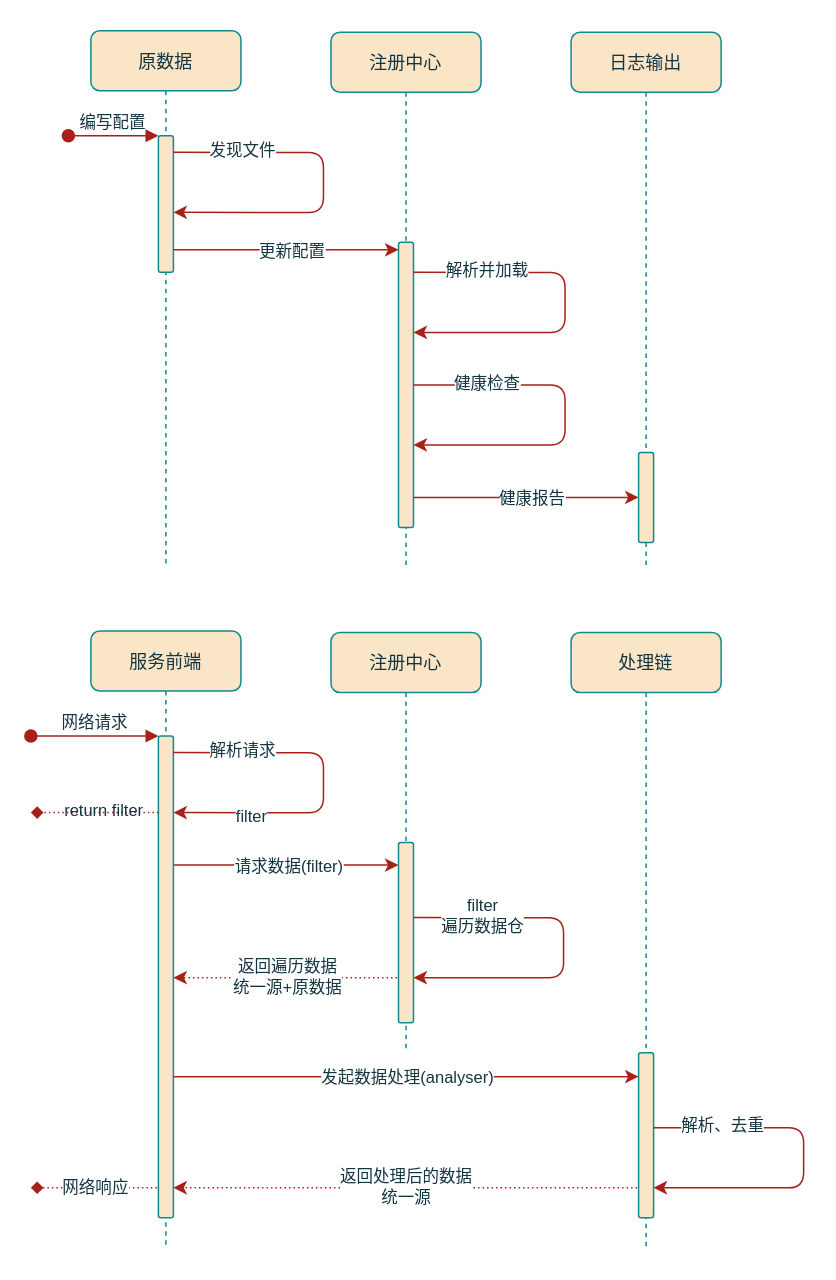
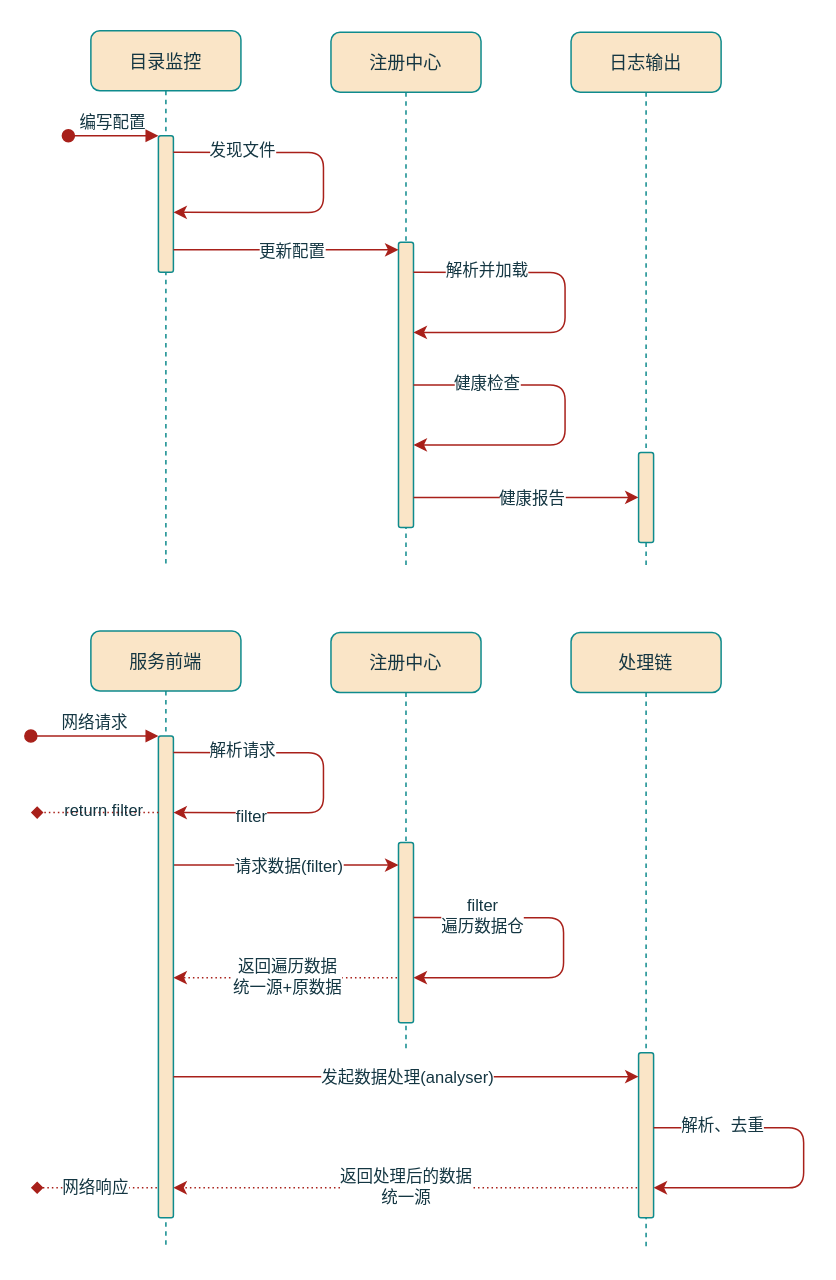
  <mxCell id="0" />
  <mxCell id="1" parent="0" />
- <mxCell id="2" value="原数据" style="shape=umlLifeline;perimeter=lifelinePerimeter;container=0;collapsible=0;recursiveResize=0;rounded=1;shadow=0;strokeWidth=1;fillColor=#FAE5C7;strokeColor=#0F8B8D;fontColor=#143642;" parent="1" vertex="1"><mxGeometry x="60" y="20" width="100" height="355" as="geometry" /></mxCell>
+ <mxCell id="2" value="目录监控" style="shape=umlLifeline;perimeter=lifelinePerimeter;container=0;collapsible=0;recursiveResize=0;rounded=1;shadow=0;strokeWidth=1;fillColor=#FAE5C7;strokeColor=#0F8B8D;fontColor=#143642;" parent="1" vertex="1"><mxGeometry x="60" y="20" width="100" height="355" as="geometry" /></mxCell>
  <mxCell id="3" value="注册中心" style="shape=umlLifeline;perimeter=lifelinePerimeter;container=1;collapsible=0;recursiveResize=0;rounded=1;shadow=0;strokeWidth=1;fillColor=#FAE5C7;strokeColor=#0F8B8D;fontColor=#143642;" parent="1" vertex="1"><mxGeometry x="220" y="21" width="100" height="355" as="geometry" /></mxCell>
  <mxCell id="4" value="" style="points=[];perimeter=orthogonalPerimeter;rounded=1;shadow=0;strokeWidth=1;fillColor=#FAE5C7;strokeColor=#0F8B8D;fontColor=#143642;" parent="3" vertex="1"><mxGeometry x="45" y="140" width="10" height="190" as="geometry" /></mxCell>
  <mxCell id="5" value="" style="points=[];perimeter=orthogonalPerimeter;rounded=1;shadow=0;strokeWidth=1;fillColor=#FAE5C7;strokeColor=#0F8B8D;fontColor=#143642;" parent="1" vertex="1"><mxGeometry x="105" y="90" width="10" height="91" as="geometry" /></mxCell>
  <mxCell id="6" value="" style="endArrow=classic;html=1;rounded=1;shadow=0;labelBackgroundColor=none;strokeColor=#A8201A;strokeWidth=1;fontFamily=Helvetica;fontSize=11;fontColor=#143642;endSize=6;shape=connector;entryX=-0.048;entryY=0.521;entryDx=0;entryDy=0;entryPerimeter=0;" parent="1" edge="1"><mxGeometry width="50" height="50" relative="1" as="geometry"><mxPoint x="115" y="166" as="sourcePoint" /><mxPoint x="265" y="166" as="targetPoint" /></mxGeometry></mxCell>
  <mxCell id="7" value="更新配置" style="edgeLabel;html=1;align=center;verticalAlign=middle;resizable=0;points=[];fontSize=11;fontFamily=Helvetica;fontColor=#143642;" parent="6" vertex="1" connectable="0"><mxGeometry x="-0.023" relative="1" as="geometry"><mxPoint x="5" as="offset" /></mxGeometry></mxCell>
  <mxCell id="8" value="编写配置" style="verticalAlign=bottom;startArrow=oval;endArrow=block;startSize=8;shadow=0;strokeWidth=1;labelBackgroundColor=none;strokeColor=#A8201A;fontColor=#143642;rounded=1;" parent="1" target="5" edge="1"><mxGeometry relative="1" as="geometry"><mxPoint x="45" y="90" as="sourcePoint" /></mxGeometry></mxCell>
  <mxCell id="9" value="" style="endArrow=classic;html=1;rounded=1;shadow=0;labelBackgroundColor=none;strokeColor=#A8201A;strokeWidth=1;fontFamily=Helvetica;fontSize=11;fontColor=#143642;endSize=6;shape=connector;exitX=0.995;exitY=0.052;exitDx=0;exitDy=0;exitPerimeter=0;" parent="1" edge="1"><mxGeometry width="50" height="50" relative="1" as="geometry"><mxPoint x="115" y="101" as="sourcePoint" /><mxPoint x="115" y="141" as="targetPoint" /><Array as="points"><mxPoint x="215" y="101.11" /><mxPoint x="215" y="141.11" /></Array></mxGeometry></mxCell>
  <mxCell id="10" value="发现文件" style="edgeLabel;html=1;align=center;verticalAlign=middle;resizable=0;points=[];fontSize=11;fontFamily=Helvetica;fontColor=#143642;" parent="9" vertex="1" connectable="0"><mxGeometry x="-0.629" y="2" relative="1" as="geometry"><mxPoint as="offset" /></mxGeometry></mxCell>
  <mxCell id="11" value="" style="endArrow=classic;html=1;rounded=1;shadow=0;labelBackgroundColor=none;strokeColor=#A8201A;strokeWidth=1;fontFamily=Helvetica;fontSize=11;fontColor=#143642;endSize=6;shape=connector;exitX=0.995;exitY=0.052;exitDx=0;exitDy=0;exitPerimeter=0;entryX=1.156;entryY=0.269;entryDx=0;entryDy=0;entryPerimeter=0;" parent="1" edge="1"><mxGeometry width="50" height="50" relative="1" as="geometry"><mxPoint x="275" y="181" as="sourcePoint" /><mxPoint x="275" y="221" as="targetPoint" /><Array as="points"><mxPoint x="376" y="181.11" /><mxPoint x="376" y="221.11" /></Array></mxGeometry></mxCell>
  <mxCell id="12" value="解析并加载" style="edgeLabel;html=1;align=center;verticalAlign=middle;resizable=0;points=[];fontSize=11;fontFamily=Helvetica;fontColor=#143642;" parent="11" vertex="1" connectable="0"><mxGeometry x="-0.6" y="2" relative="1" as="geometry"><mxPoint as="offset" /></mxGeometry></mxCell>
  <mxCell id="13" value="" style="endArrow=classic;html=1;rounded=1;shadow=0;labelBackgroundColor=none;strokeColor=#A8201A;strokeWidth=1;fontFamily=Helvetica;fontSize=11;fontColor=#143642;endSize=6;shape=connector;entryX=-0.048;entryY=0.521;entryDx=0;entryDy=0;entryPerimeter=0;" parent="1" edge="1"><mxGeometry width="50" height="50" relative="1" as="geometry"><mxPoint x="275" y="331" as="sourcePoint" /><mxPoint x="425" y="331" as="targetPoint" /></mxGeometry></mxCell>
  <mxCell id="14" value="健康报告" style="edgeLabel;html=1;align=center;verticalAlign=middle;resizable=0;points=[];fontSize=11;fontFamily=Helvetica;fontColor=#143642;" parent="13" vertex="1" connectable="0"><mxGeometry x="-0.023" relative="1" as="geometry"><mxPoint x="5" as="offset" /></mxGeometry></mxCell>
  <mxCell id="15" value="" style="endArrow=classic;html=1;rounded=1;shadow=0;labelBackgroundColor=none;strokeColor=#A8201A;strokeWidth=1;fontFamily=Helvetica;fontSize=11;fontColor=#143642;endSize=6;shape=connector;exitX=0.995;exitY=0.052;exitDx=0;exitDy=0;exitPerimeter=0;entryX=1.156;entryY=0.269;entryDx=0;entryDy=0;entryPerimeter=0;" parent="1" edge="1"><mxGeometry width="50" height="50" relative="1" as="geometry"><mxPoint x="275" y="256" as="sourcePoint" /><mxPoint x="275" y="296" as="targetPoint" /><Array as="points"><mxPoint x="376" y="256.11" /><mxPoint x="376" y="296.11" /></Array></mxGeometry></mxCell>
  <mxCell id="16" value="健康检查" style="edgeLabel;html=1;align=center;verticalAlign=middle;resizable=0;points=[];fontSize=11;fontFamily=Helvetica;fontColor=#143642;" parent="15" vertex="1" connectable="0"><mxGeometry x="-0.6" y="2" relative="1" as="geometry"><mxPoint as="offset" /></mxGeometry></mxCell>
  <mxCell id="17" value="日志输出" style="shape=umlLifeline;perimeter=lifelinePerimeter;container=1;collapsible=0;recursiveResize=0;rounded=1;shadow=0;strokeWidth=1;fillColor=#FAE5C7;strokeColor=#0F8B8D;fontColor=#143642;" parent="1" vertex="1"><mxGeometry x="380" y="21" width="100" height="355" as="geometry" /></mxCell>
  <mxCell id="18" value="" style="points=[];perimeter=orthogonalPerimeter;rounded=1;shadow=0;strokeWidth=1;fillColor=#FAE5C7;strokeColor=#0F8B8D;fontColor=#143642;" parent="17" vertex="1"><mxGeometry x="45" y="280" width="10" height="60" as="geometry" /></mxCell>
  <mxCell id="19" value="服务前端" style="shape=umlLifeline;perimeter=lifelinePerimeter;container=0;collapsible=0;recursiveResize=0;rounded=1;shadow=0;strokeWidth=1;fillColor=#FAE5C7;strokeColor=#0F8B8D;fontColor=#143642;" parent="1" vertex="1"><mxGeometry x="60" y="420" width="100" height="411" as="geometry" /></mxCell>
  <mxCell id="20" value="注册中心" style="shape=umlLifeline;perimeter=lifelinePerimeter;container=1;collapsible=0;recursiveResize=0;rounded=1;shadow=0;strokeWidth=1;fillColor=#FAE5C7;strokeColor=#0F8B8D;fontColor=#143642;" parent="1" vertex="1"><mxGeometry x="220" y="421" width="100" height="280" as="geometry" /></mxCell>
  <mxCell id="21" value="" style="points=[];perimeter=orthogonalPerimeter;rounded=1;shadow=0;strokeWidth=1;fillColor=#FAE5C7;strokeColor=#0F8B8D;fontColor=#143642;" parent="20" vertex="1"><mxGeometry x="45" y="140" width="10" height="120" as="geometry" /></mxCell>
  <mxCell id="22" value="" style="endArrow=classic;html=1;rounded=1;shadow=0;labelBackgroundColor=none;strokeColor=#A8201A;strokeWidth=1;fontFamily=Helvetica;fontSize=11;fontColor=#143642;endSize=6;shape=connector;entryX=-0.048;entryY=0.521;entryDx=0;entryDy=0;entryPerimeter=0;" parent="20" edge="1"><mxGeometry width="50" height="50" relative="1" as="geometry"><mxPoint x="-105" y="155" as="sourcePoint" /><mxPoint x="45" y="155" as="targetPoint" /></mxGeometry></mxCell>
  <mxCell id="23" value="请求数据(filter)" style="edgeLabel;html=1;align=center;verticalAlign=middle;resizable=0;points=[];fontSize=11;fontFamily=Helvetica;fontColor=#143642;" parent="22" vertex="1" connectable="0"><mxGeometry x="-0.023" relative="1" as="geometry"><mxPoint x="3" as="offset" /></mxGeometry></mxCell>
  <mxCell id="24" value="" style="points=[];perimeter=orthogonalPerimeter;rounded=1;shadow=0;strokeWidth=1;fillColor=#FAE5C7;strokeColor=#0F8B8D;fontColor=#143642;" parent="1" vertex="1"><mxGeometry x="105" y="490" width="10" height="321" as="geometry" /></mxCell>
  <mxCell id="25" value="网络请求" style="verticalAlign=bottom;startArrow=oval;endArrow=block;startSize=8;shadow=0;strokeWidth=1;labelBackgroundColor=none;strokeColor=#A8201A;fontColor=#143642;rounded=1;" parent="1" target="24" edge="1"><mxGeometry relative="1" as="geometry"><mxPoint x="20" y="490" as="sourcePoint" /></mxGeometry></mxCell>
  <mxCell id="26" value="" style="endArrow=classic;html=1;rounded=1;shadow=0;labelBackgroundColor=none;strokeColor=#A8201A;strokeWidth=1;fontFamily=Helvetica;fontSize=11;fontColor=#143642;endSize=6;shape=connector;exitX=0.995;exitY=0.052;exitDx=0;exitDy=0;exitPerimeter=0;" parent="1" edge="1"><mxGeometry width="50" height="50" relative="1" as="geometry"><mxPoint x="115" y="501" as="sourcePoint" /><mxPoint x="115" y="541" as="targetPoint" /><Array as="points"><mxPoint x="215" y="501.11" /><mxPoint x="215" y="541.11" /></Array></mxGeometry></mxCell>
  <mxCell id="27" value="解析请求" style="edgeLabel;html=1;align=center;verticalAlign=middle;resizable=0;points=[];fontSize=11;fontFamily=Helvetica;fontColor=#143642;" parent="26" vertex="1" connectable="0"><mxGeometry x="-0.629" y="2" relative="1" as="geometry"><mxPoint as="offset" /></mxGeometry></mxCell>
  <mxCell id="28" value="&lt;font style=&quot;font-size: 11px;&quot;&gt;filter&lt;br&gt;&lt;/font&gt;" style="edgeLabel;html=1;align=center;verticalAlign=middle;resizable=0;points=[];fontSize=11;fontFamily=Helvetica;fontColor=#143642;" parent="26" vertex="1" connectable="0"><mxGeometry x="0.783" y="2" relative="1" as="geometry"><mxPoint x="26" as="offset" /></mxGeometry></mxCell>
  <mxCell id="29" value="处理链" style="shape=umlLifeline;perimeter=lifelinePerimeter;container=1;collapsible=0;recursiveResize=0;rounded=1;shadow=0;strokeWidth=1;fillColor=#FAE5C7;strokeColor=#0F8B8D;fontColor=#143642;" parent="1" vertex="1"><mxGeometry x="380" y="421" width="100" height="410" as="geometry" /></mxCell>
  <mxCell id="30" value="" style="points=[];perimeter=orthogonalPerimeter;rounded=1;shadow=0;strokeWidth=1;fillColor=#FAE5C7;strokeColor=#0F8B8D;fontColor=#143642;" parent="29" vertex="1"><mxGeometry x="45" y="280" width="10" height="110" as="geometry" /></mxCell>
  <mxCell id="31" value="" style="endArrow=classic;html=1;rounded=1;shadow=0;labelBackgroundColor=none;strokeColor=#A8201A;strokeWidth=1;fontFamily=Helvetica;fontSize=11;fontColor=#143642;endSize=6;shape=connector;exitX=0.995;exitY=0.052;exitDx=0;exitDy=0;exitPerimeter=0;" parent="1" edge="1"><mxGeometry width="50" height="50" relative="1" as="geometry"><mxPoint x="275" y="611" as="sourcePoint" /><mxPoint x="275" y="651" as="targetPoint" /><Array as="points"><mxPoint x="375" y="611.11" /><mxPoint x="375" y="651.11" /></Array></mxGeometry></mxCell>
  <mxCell id="32" value="filter&lt;br&gt;遍历数据仓" style="edgeLabel;html=1;align=center;verticalAlign=middle;resizable=0;points=[];fontSize=11;fontFamily=Helvetica;fontColor=#143642;" parent="31" vertex="1" connectable="0"><mxGeometry x="-0.629" y="2" relative="1" as="geometry"><mxPoint as="offset" /></mxGeometry></mxCell>
  <mxCell id="33" value="" style="endArrow=classic;html=1;rounded=1;shadow=0;labelBackgroundColor=none;strokeColor=#A8201A;strokeWidth=1;fontFamily=Helvetica;fontSize=11;fontColor=#143642;endSize=6;shape=connector;entryX=-0.048;entryY=0.521;entryDx=0;entryDy=0;entryPerimeter=0;endFill=1;dashed=1;dashPattern=1 2;" parent="1" edge="1"><mxGeometry width="50" height="50" relative="1" as="geometry"><mxPoint x="264" y="651" as="sourcePoint" /><mxPoint x="115" y="651" as="targetPoint" /></mxGeometry></mxCell>
  <mxCell id="34" value="返回遍历数据&lt;br&gt;统一源+原数据" style="edgeLabel;html=1;align=center;verticalAlign=middle;resizable=0;points=[];fontSize=11;fontFamily=Helvetica;fontColor=#143642;" parent="33" vertex="1" connectable="0"><mxGeometry x="0.194" y="-1" relative="1" as="geometry"><mxPoint x="15" as="offset" /></mxGeometry></mxCell>
  <mxCell id="35" value="" style="endArrow=classic;html=1;rounded=1;shadow=0;labelBackgroundColor=none;strokeColor=#A8201A;strokeWidth=1;fontFamily=Helvetica;fontSize=11;fontColor=#143642;endSize=6;shape=connector;entryX=-0.048;entryY=0.521;entryDx=0;entryDy=0;entryPerimeter=0;" parent="1" edge="1"><mxGeometry width="50" height="50" relative="1" as="geometry"><mxPoint x="115" y="717" as="sourcePoint" /><mxPoint x="425" y="717" as="targetPoint" /></mxGeometry></mxCell>
  <mxCell id="36" value="发起数据处理(analyser)" style="edgeLabel;html=1;align=center;verticalAlign=middle;resizable=0;points=[];fontSize=11;fontFamily=Helvetica;fontColor=#143642;" parent="35" vertex="1" connectable="0"><mxGeometry relative="1" as="geometry"><mxPoint as="offset" /></mxGeometry></mxCell>
  <mxCell id="37" value="" style="endArrow=classic;html=1;rounded=1;shadow=0;labelBackgroundColor=none;strokeColor=#A8201A;strokeWidth=1;fontFamily=Helvetica;fontSize=11;fontColor=#143642;endSize=6;shape=connector;exitX=0.995;exitY=0.052;exitDx=0;exitDy=0;exitPerimeter=0;" parent="1" edge="1"><mxGeometry width="50" height="50" relative="1" as="geometry"><mxPoint x="435" y="751" as="sourcePoint" /><mxPoint x="435" y="791" as="targetPoint" /><Array as="points"><mxPoint x="535" y="751.11" /><mxPoint x="535" y="791.11" /></Array></mxGeometry></mxCell>
  <mxCell id="38" value="解析、去重" style="edgeLabel;html=1;align=center;verticalAlign=middle;resizable=0;points=[];fontSize=11;fontFamily=Helvetica;fontColor=#143642;" parent="37" vertex="1" connectable="0"><mxGeometry x="-0.629" y="2" relative="1" as="geometry"><mxPoint as="offset" /></mxGeometry></mxCell>
  <mxCell id="39" value="" style="endArrow=classic;html=1;rounded=1;shadow=0;labelBackgroundColor=none;strokeColor=#A8201A;strokeWidth=1;fontFamily=Helvetica;fontSize=11;fontColor=#143642;endSize=6;shape=connector;entryX=-0.048;entryY=0.521;entryDx=0;entryDy=0;entryPerimeter=0;endFill=1;dashed=1;dashPattern=1 2;" parent="1" edge="1"><mxGeometry width="50" height="50" relative="1" as="geometry"><mxPoint x="424" y="791" as="sourcePoint" /><mxPoint x="115" y="791" as="targetPoint" /></mxGeometry></mxCell>
  <mxCell id="40" value="返回处理后的数据&lt;br&gt;统一源" style="edgeLabel;html=1;align=center;verticalAlign=middle;resizable=0;points=[];fontSize=11;fontFamily=Helvetica;fontColor=#143642;" parent="39" vertex="1" connectable="0"><mxGeometry y="-1" relative="1" as="geometry"><mxPoint as="offset" /></mxGeometry></mxCell>
  <mxCell id="41" value="" style="endArrow=diamond;html=1;rounded=1;shadow=0;labelBackgroundColor=none;strokeColor=#A8201A;strokeWidth=1;fontFamily=Helvetica;fontSize=11;fontColor=#143642;endSize=6;shape=connector;entryX=-0.048;entryY=0.521;entryDx=0;entryDy=0;entryPerimeter=0;endFill=1;dashed=1;dashPattern=1 2;" parent="1" edge="1"><mxGeometry width="50" height="50" relative="1" as="geometry"><mxPoint x="104" y="791" as="sourcePoint" /><mxPoint x="20" y="791" as="targetPoint" /></mxGeometry></mxCell>
  <mxCell id="42" value="网络响应" style="edgeLabel;html=1;align=center;verticalAlign=middle;resizable=0;points=[];fontSize=11;fontFamily=Helvetica;fontColor=#143642;" parent="41" vertex="1" connectable="0"><mxGeometry y="-1" relative="1" as="geometry"><mxPoint as="offset" /></mxGeometry></mxCell>
  <mxCell id="43" value="" style="endArrow=diamond;html=1;rounded=1;shadow=0;labelBackgroundColor=none;strokeColor=#A8201A;strokeWidth=1;fontFamily=Helvetica;fontSize=11;fontColor=#143642;endSize=6;shape=connector;entryX=-0.048;entryY=0.521;entryDx=0;entryDy=0;entryPerimeter=0;endFill=1;dashed=1;dashPattern=1 2;" parent="1" edge="1"><mxGeometry width="50" height="50" relative="1" as="geometry"><mxPoint x="105" y="541" as="sourcePoint" /><mxPoint x="20" y="541" as="targetPoint" /></mxGeometry></mxCell>
  <mxCell id="44" value="return filter" style="text;html=1;strokeColor=none;fillColor=none;align=center;verticalAlign=middle;whiteSpace=wrap;rounded=0;fontFamily=Helvetica;fontSize=11;fontColor=#143642;" parent="1" vertex="1"><mxGeometry x="39" y="525" width="60" height="30" as="geometry" /></mxCell>
